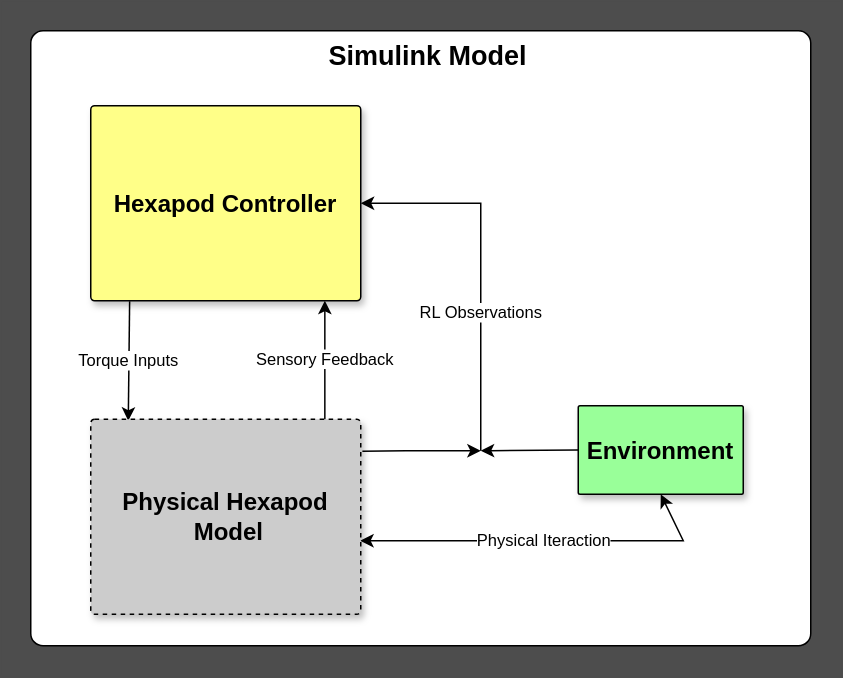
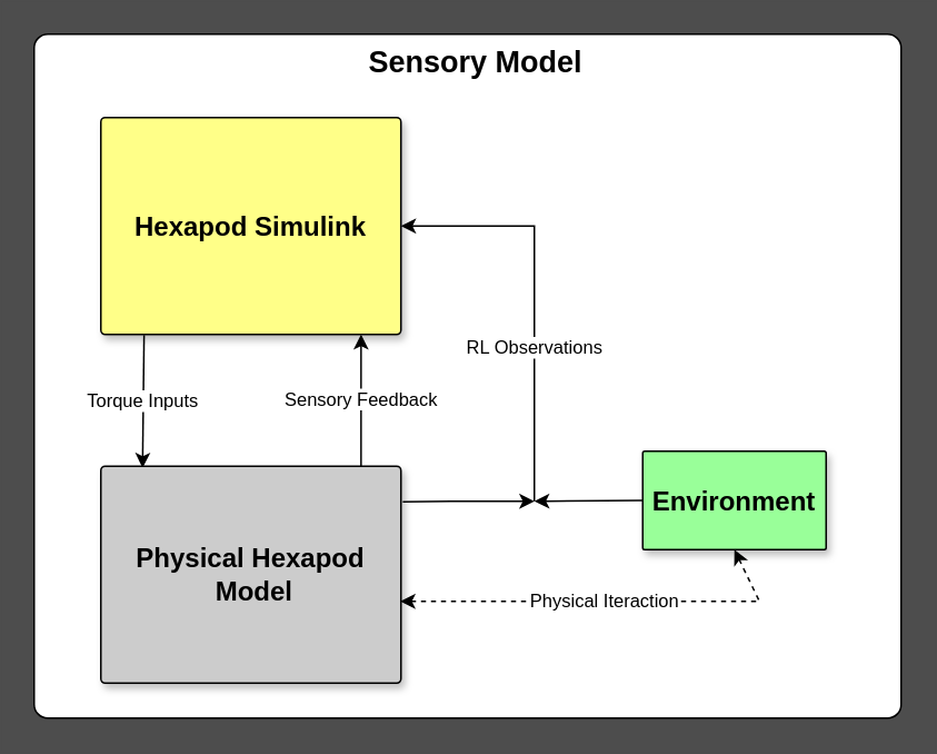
  <mxCell id="0" />
  <mxCell id="1" parent="0" />
- <mxCell id="2" value="&lt;font style=&quot;font-size: 18px;&quot;&gt;&amp;nbsp; Simulink Model&lt;/font&gt;" style="rounded=1;whiteSpace=wrap;html=1;align=center;verticalAlign=top;arcSize=2;fontStyle=1;labelBackgroundColor=none;fontColor=#000000;strokeColor=#000000;" parent="1" vertex="1"><mxGeometry x="20" y="20" width="520" height="410" as="geometry" /></mxCell>
+ <mxCell id="2" value="&lt;font style=&quot;font-size: 18px;&quot;&gt;&amp;nbsp; Sensory Model&lt;/font&gt;" style="rounded=1;whiteSpace=wrap;html=1;align=center;verticalAlign=top;arcSize=2;fontStyle=1;labelBackgroundColor=none;fontColor=#000000;strokeColor=#000000;" parent="1" vertex="1"><mxGeometry x="20" y="20" width="520" height="410" as="geometry" /></mxCell>
  <mxCell id="3" value="Environment&lt;br style=&quot;font-size: 16px;&quot;&gt;" style="rounded=1;whiteSpace=wrap;html=1;align=center;verticalAlign=middle;arcSize=2;fontStyle=1;glass=0;shadow=1;fontSize=16;fontColor=#000000;strokeColor=#000000;fillColor=#99FF99;" parent="1" vertex="1"><mxGeometry x="385" y="270" width="110" height="59" as="geometry" /></mxCell>
- <mxCell id="4" value="Hexapod Controller" style="rounded=1;whiteSpace=wrap;html=1;align=center;verticalAlign=middle;arcSize=2;fontStyle=1;shadow=1;fontSize=16;fillColor=#FFFF88;fontColor=#000000;strokeColor=#000000;" parent="1" vertex="1"><mxGeometry x="60" y="70" width="180" height="130" as="geometry" /></mxCell>
- <mxCell id="5" value="Physical Iteraction" style="endArrow=classic;startArrow=classic;html=1;rounded=0;exitX=0.998;exitY=0.623;exitDx=0;exitDy=0;entryX=0.5;entryY=1;entryDx=0;entryDy=0;verticalAlign=middle;align=center;exitPerimeter=0;fontColor=#000000;" parent="1" source="8" target="3" edge="1"><mxGeometry x="-0.023" width="50" height="50" relative="1" as="geometry"><mxPoint x="200" y="360" as="sourcePoint" /><mxPoint x="270" y="320" as="targetPoint" /><Array as="points"><mxPoint x="325" y="360" /><mxPoint x="455" y="360" /></Array><mxPoint as="offset" /></mxGeometry></mxCell>
+ <mxCell id="4" value="Hexapod Simulink" style="rounded=1;whiteSpace=wrap;html=1;align=center;verticalAlign=middle;arcSize=2;fontStyle=1;shadow=1;fontSize=16;fillColor=#FFFF88;fontColor=#000000;strokeColor=#000000;" parent="1" vertex="1"><mxGeometry x="60" y="70" width="180" height="130" as="geometry" /></mxCell>
+ <mxCell id="5" value="Physical Iteraction" style="endArrow=classic;startArrow=classic;html=1;rounded=0;exitX=0.998;exitY=0.623;exitDx=0;exitDy=0;entryX=0.5;entryY=1;entryDx=0;entryDy=0;verticalAlign=middle;align=center;exitPerimeter=0;fontColor=#000000;dashed=1;" parent="1" source="8" target="3" edge="1"><mxGeometry x="-0.023" width="50" height="50" relative="1" as="geometry"><mxPoint x="200" y="360" as="sourcePoint" /><mxPoint x="270" y="320" as="targetPoint" /><Array as="points"><mxPoint x="325" y="360" /><mxPoint x="455" y="360" /></Array><mxPoint as="offset" /></mxGeometry></mxCell>
  <mxCell id="6" value="Torque Inputs" style="endArrow=classic;html=1;rounded=0;entryX=0.139;entryY=0.008;entryDx=0;entryDy=0;exitX=0.144;exitY=1.002;exitDx=0;exitDy=0;align=center;entryPerimeter=0;exitPerimeter=0;fontColor=#000000;" parent="1" source="4" target="8" edge="1"><mxGeometry width="50" height="50" relative="1" as="geometry"><mxPoint x="210" y="170" as="sourcePoint" /><mxPoint x="95" y="310" as="targetPoint" /></mxGeometry></mxCell>
  <mxCell id="7" value="Sensory Feedback&lt;br&gt;" style="endArrow=classic;html=1;rounded=0;entryX=0.867;entryY=1;entryDx=0;entryDy=0;exitX=0.867;exitY=0.003;exitDx=0;exitDy=0;align=center;entryPerimeter=0;exitPerimeter=0;fontColor=#000000;" parent="1" source="8" target="4" edge="1"><mxGeometry width="50" height="50" relative="1" as="geometry"><mxPoint x="165" y="310" as="sourcePoint" /><mxPoint x="260" y="120" as="targetPoint" /></mxGeometry></mxCell>
- <mxCell id="8" value="Physical Hexapod&lt;br style=&quot;font-size: 16px;&quot;&gt;&amp;nbsp;Model" style="rounded=1;whiteSpace=wrap;html=1;align=center;verticalAlign=middle;arcSize=2;fontStyle=1;shadow=1;fontSize=16;fillColor=#CCCCCC;fontColor=#000000;strokeColor=#000000;dashed=1;" parent="1" vertex="1"><mxGeometry x="60" y="279" width="180" height="130" as="geometry" /></mxCell>
+ <mxCell id="8" value="Physical Hexapod&lt;br style=&quot;font-size: 16px;&quot;&gt;&amp;nbsp;Model" style="rounded=1;whiteSpace=wrap;html=1;align=center;verticalAlign=middle;arcSize=2;fontStyle=1;shadow=1;fontSize=16;fillColor=#CCCCCC;fontColor=#000000;strokeColor=#000000;" parent="1" vertex="1"><mxGeometry x="60" y="279" width="180" height="130" as="geometry" /></mxCell>
  <mxCell id="9" value="RL Observations" style="endArrow=classic;html=1;rounded=0;entryX=1;entryY=0.5;entryDx=0;entryDy=0;fontColor=#000000;" parent="1" target="4" edge="1"><mxGeometry x="-0.245" width="50" height="50" relative="1" as="geometry"><mxPoint x="320" y="300" as="sourcePoint" /><mxPoint x="300" y="180" as="targetPoint" /><Array as="points"><mxPoint x="320" y="135" /></Array><mxPoint as="offset" /></mxGeometry></mxCell>
  <mxCell id="10" value="" style="endArrow=classic;html=1;rounded=0;exitX=1.006;exitY=0.164;exitDx=0;exitDy=0;exitPerimeter=0;fontColor=#000000;" parent="1" source="8" edge="1"><mxGeometry width="50" height="50" relative="1" as="geometry"><mxPoint x="244" y="310" as="sourcePoint" /><mxPoint x="320" y="300" as="targetPoint" /><Array as="points"><mxPoint x="270" y="300" /></Array></mxGeometry></mxCell>
  <mxCell id="11" value="" style="endArrow=classic;html=1;rounded=0;exitX=0;exitY=0.5;exitDx=0;exitDy=0;fontColor=#000000;" parent="1" source="3" edge="1"><mxGeometry width="50" height="50" relative="1" as="geometry"><mxPoint x="250" y="230" as="sourcePoint" /><mxPoint x="320" y="300" as="targetPoint" /></mxGeometry></mxCell>
